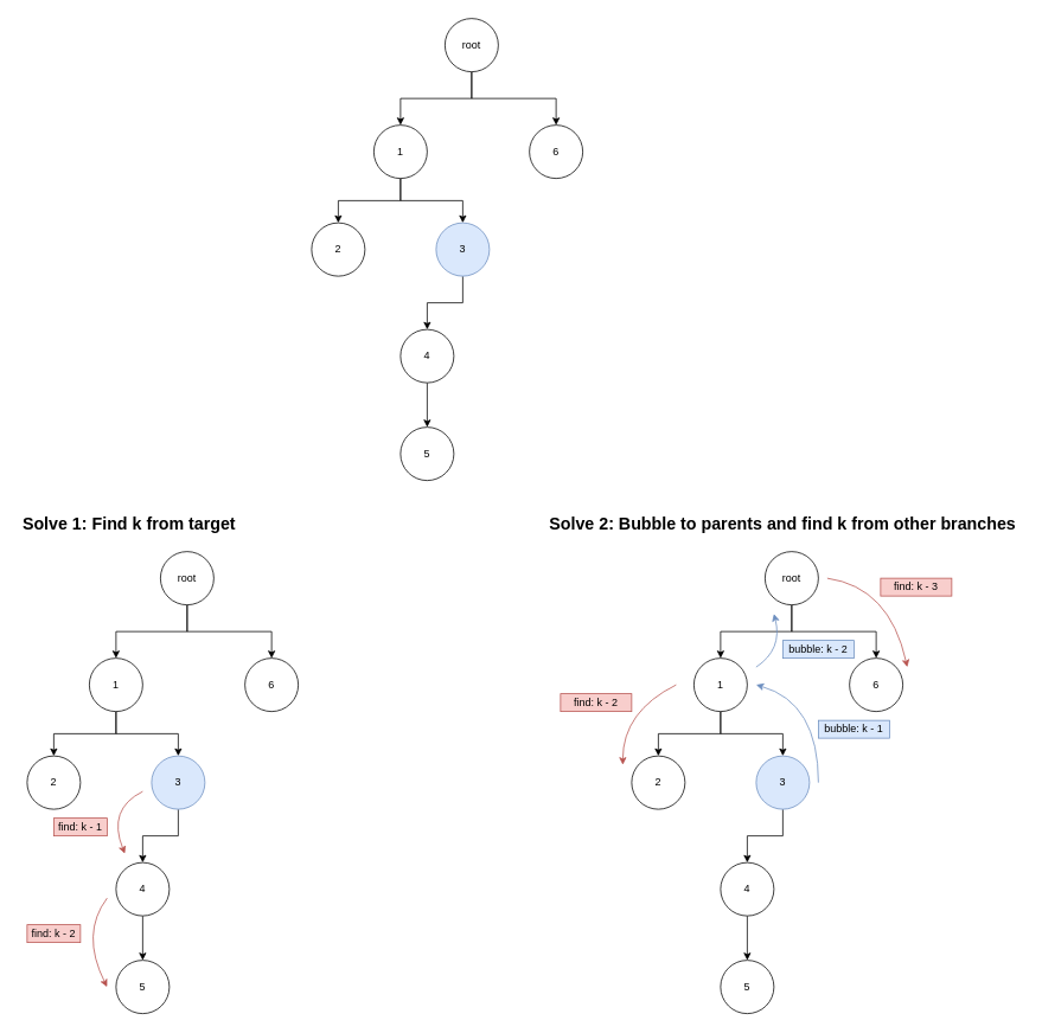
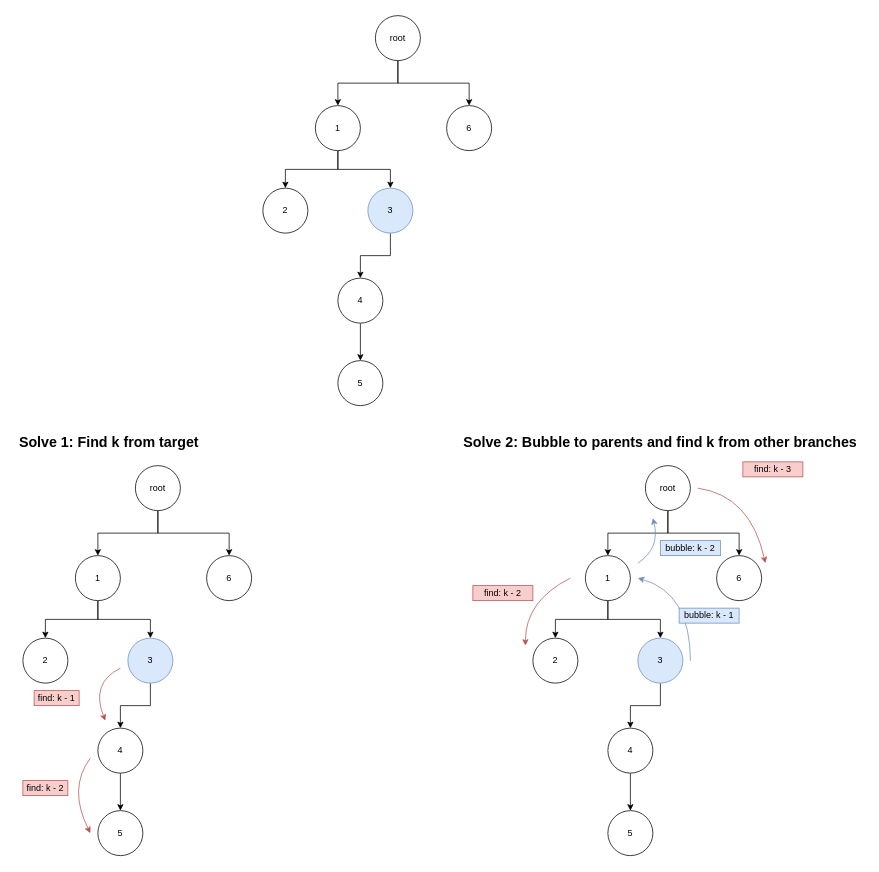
  <mxCell id="0" />
  <mxCell id="1" parent="0" />
  <mxCell id="2" style="edgeStyle=orthogonalEdgeStyle;rounded=0;orthogonalLoop=1;jettySize=auto;html=1;exitX=0.5;exitY=1;exitDx=0;exitDy=0;entryX=0.5;entryY=0;entryDx=0;entryDy=0;" edge="1" parent="1" source="4" target="7"><mxGeometry relative="1" as="geometry" /></mxCell>
  <mxCell id="3" style="edgeStyle=orthogonalEdgeStyle;rounded=0;orthogonalLoop=1;jettySize=auto;html=1;exitX=0.5;exitY=1;exitDx=0;exitDy=0;entryX=0.5;entryY=0;entryDx=0;entryDy=0;" edge="1" parent="1" source="4" target="11"><mxGeometry relative="1" as="geometry" /></mxCell>
  <mxCell id="4" value="root" style="ellipse;whiteSpace=wrap;html=1;aspect=fixed;" vertex="1" parent="1"><mxGeometry x="500" y="20" width="60" height="60" as="geometry" /></mxCell>
  <mxCell id="5" style="edgeStyle=orthogonalEdgeStyle;rounded=0;orthogonalLoop=1;jettySize=auto;html=1;exitX=0.5;exitY=1;exitDx=0;exitDy=0;entryX=0.5;entryY=0;entryDx=0;entryDy=0;" edge="1" parent="1" source="7" target="8"><mxGeometry relative="1" as="geometry" /></mxCell>
  <mxCell id="6" style="edgeStyle=orthogonalEdgeStyle;rounded=0;orthogonalLoop=1;jettySize=auto;html=1;exitX=0.5;exitY=1;exitDx=0;exitDy=0;entryX=0.5;entryY=0;entryDx=0;entryDy=0;" edge="1" parent="1" source="7" target="10"><mxGeometry relative="1" as="geometry" /></mxCell>
  <mxCell id="7" value="1" style="ellipse;whiteSpace=wrap;html=1;aspect=fixed;" vertex="1" parent="1"><mxGeometry x="420" y="140" width="60" height="60" as="geometry" /></mxCell>
  <mxCell id="8" value="2" style="ellipse;whiteSpace=wrap;html=1;aspect=fixed;" vertex="1" parent="1"><mxGeometry x="350" y="250" width="60" height="60" as="geometry" /></mxCell>
  <mxCell id="9" style="edgeStyle=orthogonalEdgeStyle;rounded=0;orthogonalLoop=1;jettySize=auto;html=1;exitX=0.5;exitY=1;exitDx=0;exitDy=0;entryX=0.5;entryY=0;entryDx=0;entryDy=0;" edge="1" parent="1" source="10" target="13"><mxGeometry relative="1" as="geometry" /></mxCell>
  <mxCell id="10" value="3" style="ellipse;whiteSpace=wrap;html=1;aspect=fixed;fillColor=#dae8fc;strokeColor=#6c8ebf;" vertex="1" parent="1"><mxGeometry x="490" y="250" width="60" height="60" as="geometry" /></mxCell>
  <mxCell id="11" value="6" style="ellipse;whiteSpace=wrap;html=1;aspect=fixed;" vertex="1" parent="1"><mxGeometry x="595" y="140" width="60" height="60" as="geometry" /></mxCell>
  <mxCell id="12" style="edgeStyle=orthogonalEdgeStyle;rounded=0;orthogonalLoop=1;jettySize=auto;html=1;exitX=0.5;exitY=1;exitDx=0;exitDy=0;entryX=0.5;entryY=0;entryDx=0;entryDy=0;" edge="1" parent="1" source="13" target="14"><mxGeometry relative="1" as="geometry" /></mxCell>
  <mxCell id="13" value="4" style="ellipse;whiteSpace=wrap;html=1;aspect=fixed;" vertex="1" parent="1"><mxGeometry x="450" y="370" width="60" height="60" as="geometry" /></mxCell>
  <mxCell id="14" value="5" style="ellipse;whiteSpace=wrap;html=1;aspect=fixed;" vertex="1" parent="1"><mxGeometry x="450" y="480" width="60" height="60" as="geometry" /></mxCell>
  <mxCell id="15" style="edgeStyle=orthogonalEdgeStyle;rounded=0;orthogonalLoop=1;jettySize=auto;html=1;exitX=0.5;exitY=1;exitDx=0;exitDy=0;entryX=0.5;entryY=0;entryDx=0;entryDy=0;" edge="1" parent="1" source="17" target="20"><mxGeometry relative="1" as="geometry" /></mxCell>
  <mxCell id="16" style="edgeStyle=orthogonalEdgeStyle;rounded=0;orthogonalLoop=1;jettySize=auto;html=1;exitX=0.5;exitY=1;exitDx=0;exitDy=0;entryX=0.5;entryY=0;entryDx=0;entryDy=0;" edge="1" parent="1" source="17" target="24"><mxGeometry relative="1" as="geometry" /></mxCell>
  <mxCell id="17" value="root" style="ellipse;whiteSpace=wrap;html=1;aspect=fixed;" vertex="1" parent="1"><mxGeometry x="180" y="620" width="60" height="60" as="geometry" /></mxCell>
  <mxCell id="18" style="edgeStyle=orthogonalEdgeStyle;rounded=0;orthogonalLoop=1;jettySize=auto;html=1;exitX=0.5;exitY=1;exitDx=0;exitDy=0;entryX=0.5;entryY=0;entryDx=0;entryDy=0;" edge="1" parent="1" source="20" target="21"><mxGeometry relative="1" as="geometry" /></mxCell>
  <mxCell id="19" style="edgeStyle=orthogonalEdgeStyle;rounded=0;orthogonalLoop=1;jettySize=auto;html=1;exitX=0.5;exitY=1;exitDx=0;exitDy=0;entryX=0.5;entryY=0;entryDx=0;entryDy=0;" edge="1" parent="1" source="20" target="23"><mxGeometry relative="1" as="geometry" /></mxCell>
  <mxCell id="20" value="1" style="ellipse;whiteSpace=wrap;html=1;aspect=fixed;" vertex="1" parent="1"><mxGeometry x="100" y="740" width="60" height="60" as="geometry" /></mxCell>
  <mxCell id="21" value="2" style="ellipse;whiteSpace=wrap;html=1;aspect=fixed;" vertex="1" parent="1"><mxGeometry x="30" y="850" width="60" height="60" as="geometry" /></mxCell>
  <mxCell id="22" style="edgeStyle=orthogonalEdgeStyle;rounded=0;orthogonalLoop=1;jettySize=auto;html=1;exitX=0.5;exitY=1;exitDx=0;exitDy=0;entryX=0.5;entryY=0;entryDx=0;entryDy=0;" edge="1" parent="1" source="23" target="26"><mxGeometry relative="1" as="geometry" /></mxCell>
  <mxCell id="23" value="3" style="ellipse;whiteSpace=wrap;html=1;aspect=fixed;fillColor=#dae8fc;strokeColor=#6c8ebf;" vertex="1" parent="1"><mxGeometry x="170" y="850" width="60" height="60" as="geometry" /></mxCell>
  <mxCell id="24" value="6" style="ellipse;whiteSpace=wrap;html=1;aspect=fixed;" vertex="1" parent="1"><mxGeometry x="275" y="740" width="60" height="60" as="geometry" /></mxCell>
  <mxCell id="25" style="edgeStyle=orthogonalEdgeStyle;rounded=0;orthogonalLoop=1;jettySize=auto;html=1;exitX=0.5;exitY=1;exitDx=0;exitDy=0;entryX=0.5;entryY=0;entryDx=0;entryDy=0;" edge="1" parent="1" source="26" target="27"><mxGeometry relative="1" as="geometry" /></mxCell>
  <mxCell id="26" value="4" style="ellipse;whiteSpace=wrap;html=1;aspect=fixed;" vertex="1" parent="1"><mxGeometry x="130" y="970" width="60" height="60" as="geometry" /></mxCell>
  <mxCell id="27" value="5" style="ellipse;whiteSpace=wrap;html=1;aspect=fixed;" vertex="1" parent="1"><mxGeometry x="130" y="1080" width="60" height="60" as="geometry" /></mxCell>
  <mxCell id="28" value="" style="curved=1;endArrow=classic;html=1;strokeColor=#b85450;fillColor=#f8cecc;" edge="1" parent="1"><mxGeometry width="50" height="50" relative="1" as="geometry"><mxPoint x="160" y="890" as="sourcePoint" /><mxPoint x="140" y="960" as="targetPoint" /><Array as="points"><mxPoint x="120" y="910" /></Array></mxGeometry></mxCell>
- <mxCell id="29" value="find: k - 1" style="text;html=1;strokeColor=#b85450;fillColor=#f8cecc;align=center;verticalAlign=middle;whiteSpace=wrap;rounded=0;" vertex="1" parent="1"><mxGeometry x="60" y="920" width="60" height="20" as="geometry" /></mxCell>
+ <mxCell id="29" value="find: k - 1" style="text;html=1;strokeColor=#b85450;fillColor=#f8cecc;align=center;verticalAlign=middle;whiteSpace=wrap;rounded=0;" vertex="1" parent="1"><mxGeometry x="45" y="920" width="60" height="20" as="geometry" /></mxCell>
  <mxCell id="30" value="Solve 1: Find k from target" style="text;html=1;strokeColor=none;fillColor=none;align=center;verticalAlign=middle;whiteSpace=wrap;rounded=0;fontStyle=1;fontSize=19;" vertex="1" parent="1"><mxGeometry x="20" y="580" width="250" height="20" as="geometry" /></mxCell>
  <mxCell id="31" style="edgeStyle=orthogonalEdgeStyle;rounded=0;orthogonalLoop=1;jettySize=auto;html=1;exitX=0.5;exitY=1;exitDx=0;exitDy=0;entryX=0.5;entryY=0;entryDx=0;entryDy=0;" edge="1" parent="1" source="33" target="36"><mxGeometry relative="1" as="geometry" /></mxCell>
  <mxCell id="32" style="edgeStyle=orthogonalEdgeStyle;rounded=0;orthogonalLoop=1;jettySize=auto;html=1;exitX=0.5;exitY=1;exitDx=0;exitDy=0;entryX=0.5;entryY=0;entryDx=0;entryDy=0;" edge="1" parent="1" source="33" target="40"><mxGeometry relative="1" as="geometry" /></mxCell>
  <mxCell id="33" value="root" style="ellipse;whiteSpace=wrap;html=1;aspect=fixed;" vertex="1" parent="1"><mxGeometry x="860" y="620" width="60" height="60" as="geometry" /></mxCell>
  <mxCell id="34" style="edgeStyle=orthogonalEdgeStyle;rounded=0;orthogonalLoop=1;jettySize=auto;html=1;exitX=0.5;exitY=1;exitDx=0;exitDy=0;entryX=0.5;entryY=0;entryDx=0;entryDy=0;" edge="1" parent="1" source="36" target="37"><mxGeometry relative="1" as="geometry" /></mxCell>
  <mxCell id="35" style="edgeStyle=orthogonalEdgeStyle;rounded=0;orthogonalLoop=1;jettySize=auto;html=1;exitX=0.5;exitY=1;exitDx=0;exitDy=0;entryX=0.5;entryY=0;entryDx=0;entryDy=0;" edge="1" parent="1" source="36" target="39"><mxGeometry relative="1" as="geometry" /></mxCell>
  <mxCell id="36" value="1" style="ellipse;whiteSpace=wrap;html=1;aspect=fixed;" vertex="1" parent="1"><mxGeometry x="780" y="740" width="60" height="60" as="geometry" /></mxCell>
  <mxCell id="37" value="2" style="ellipse;whiteSpace=wrap;html=1;aspect=fixed;" vertex="1" parent="1"><mxGeometry x="710" y="850" width="60" height="60" as="geometry" /></mxCell>
  <mxCell id="38" style="edgeStyle=orthogonalEdgeStyle;rounded=0;orthogonalLoop=1;jettySize=auto;html=1;exitX=0.5;exitY=1;exitDx=0;exitDy=0;entryX=0.5;entryY=0;entryDx=0;entryDy=0;" edge="1" parent="1" source="39" target="42"><mxGeometry relative="1" as="geometry" /></mxCell>
  <mxCell id="39" value="3" style="ellipse;whiteSpace=wrap;html=1;aspect=fixed;fillColor=#dae8fc;strokeColor=#6c8ebf;" vertex="1" parent="1"><mxGeometry x="850" y="850" width="60" height="60" as="geometry" /></mxCell>
  <mxCell id="40" value="6" style="ellipse;whiteSpace=wrap;html=1;aspect=fixed;" vertex="1" parent="1"><mxGeometry x="955" y="740" width="60" height="60" as="geometry" /></mxCell>
  <mxCell id="41" style="edgeStyle=orthogonalEdgeStyle;rounded=0;orthogonalLoop=1;jettySize=auto;html=1;exitX=0.5;exitY=1;exitDx=0;exitDy=0;entryX=0.5;entryY=0;entryDx=0;entryDy=0;" edge="1" parent="1" source="42" target="43"><mxGeometry relative="1" as="geometry" /></mxCell>
  <mxCell id="42" value="4" style="ellipse;whiteSpace=wrap;html=1;aspect=fixed;" vertex="1" parent="1"><mxGeometry x="810" y="970" width="60" height="60" as="geometry" /></mxCell>
  <mxCell id="43" value="5" style="ellipse;whiteSpace=wrap;html=1;aspect=fixed;" vertex="1" parent="1"><mxGeometry x="810" y="1080" width="60" height="60" as="geometry" /></mxCell>
  <mxCell id="44" value="" style="curved=1;endArrow=classic;html=1;strokeColor=#6c8ebf;fillColor=#dae8fc;" edge="1" parent="1"><mxGeometry width="50" height="50" relative="1" as="geometry"><mxPoint x="920" y="880" as="sourcePoint" /><mxPoint x="850" y="770" as="targetPoint" /><Array as="points"><mxPoint x="920" y="790" /></Array></mxGeometry></mxCell>
- <mxCell id="45" value="bubble: k - 1" style="text;html=1;strokeColor=#6c8ebf;fillColor=#dae8fc;align=center;verticalAlign=middle;whiteSpace=wrap;rounded=0;" vertex="1" parent="1"><mxGeometry x="920" y="810" width="80" height="20" as="geometry" /></mxCell>
+ <mxCell id="45" value="bubble: k - 1" style="text;html=1;strokeColor=#6c8ebf;fillColor=#dae8fc;align=center;verticalAlign=middle;whiteSpace=wrap;rounded=0;" vertex="1" parent="1"><mxGeometry x="905" y="810" width="80" height="20" as="geometry" /></mxCell>
  <mxCell id="46" value="Solve 2: Bubble to parents and find k from other branches" style="text;html=1;strokeColor=none;fillColor=none;align=center;verticalAlign=middle;whiteSpace=wrap;rounded=0;fontStyle=1;fontSize=19;" vertex="1" parent="1"><mxGeometry x="610" y="580" width="540" height="20" as="geometry" /></mxCell>
  <mxCell id="47" value="" style="curved=1;endArrow=classic;html=1;strokeColor=#6c8ebf;fillColor=#dae8fc;" edge="1" parent="1"><mxGeometry width="50" height="50" relative="1" as="geometry"><mxPoint x="850" y="750" as="sourcePoint" /><mxPoint x="870" y="690" as="targetPoint" /><Array as="points"><mxPoint x="880" y="730" /></Array></mxGeometry></mxCell>
  <mxCell id="48" value="bubble: k - 2" style="text;html=1;strokeColor=#6c8ebf;fillColor=#dae8fc;align=center;verticalAlign=middle;whiteSpace=wrap;rounded=0;" vertex="1" parent="1"><mxGeometry x="880" y="720" width="80" height="20" as="geometry" /></mxCell>
  <mxCell id="49" value="" style="curved=1;endArrow=classic;html=1;strokeColor=#b85450;fillColor=#f8cecc;" edge="1" parent="1"><mxGeometry width="50" height="50" relative="1" as="geometry"><mxPoint x="760" y="770" as="sourcePoint" /><mxPoint x="700" y="860" as="targetPoint" /><Array as="points"><mxPoint x="700" y="800" /></Array></mxGeometry></mxCell>
  <mxCell id="50" value="find: k - 2" style="text;html=1;strokeColor=#b85450;fillColor=#f8cecc;align=center;verticalAlign=middle;whiteSpace=wrap;rounded=0;" vertex="1" parent="1"><mxGeometry x="630" y="780" width="80" height="20" as="geometry" /></mxCell>
  <mxCell id="51" value="" style="curved=1;endArrow=classic;html=1;strokeColor=#b85450;fillColor=#f8cecc;" edge="1" parent="1"><mxGeometry width="50" height="50" relative="1" as="geometry"><mxPoint x="930" y="650" as="sourcePoint" /><mxPoint x="1020" y="750" as="targetPoint" /><Array as="points"><mxPoint x="1000" y="660" /></Array></mxGeometry></mxCell>
- <mxCell id="52" value="find: k - 3" style="text;html=1;strokeColor=#b85450;fillColor=#f8cecc;align=center;verticalAlign=middle;whiteSpace=wrap;rounded=0;" vertex="1" parent="1"><mxGeometry x="990" y="650" width="80" height="20" as="geometry" /></mxCell>
+ <mxCell id="52" value="find: k - 3" style="text;html=1;strokeColor=#b85450;fillColor=#f8cecc;align=center;verticalAlign=middle;whiteSpace=wrap;rounded=0;" vertex="1" parent="1"><mxGeometry x="990" y="615" width="80" height="20" as="geometry" /></mxCell>
  <mxCell id="53" value="" style="curved=1;endArrow=classic;html=1;strokeColor=#b85450;fillColor=#f8cecc;" edge="1" parent="1"><mxGeometry width="50" height="50" relative="1" as="geometry"><mxPoint x="120" y="1010" as="sourcePoint" /><mxPoint x="120" y="1110" as="targetPoint" /><Array as="points"><mxPoint x="90" y="1050" /></Array></mxGeometry></mxCell>
  <mxCell id="54" value="find: k - 2" style="text;html=1;strokeColor=#b85450;fillColor=#f8cecc;align=center;verticalAlign=middle;whiteSpace=wrap;rounded=0;" vertex="1" parent="1"><mxGeometry x="30" y="1040" width="60" height="20" as="geometry" /></mxCell>
